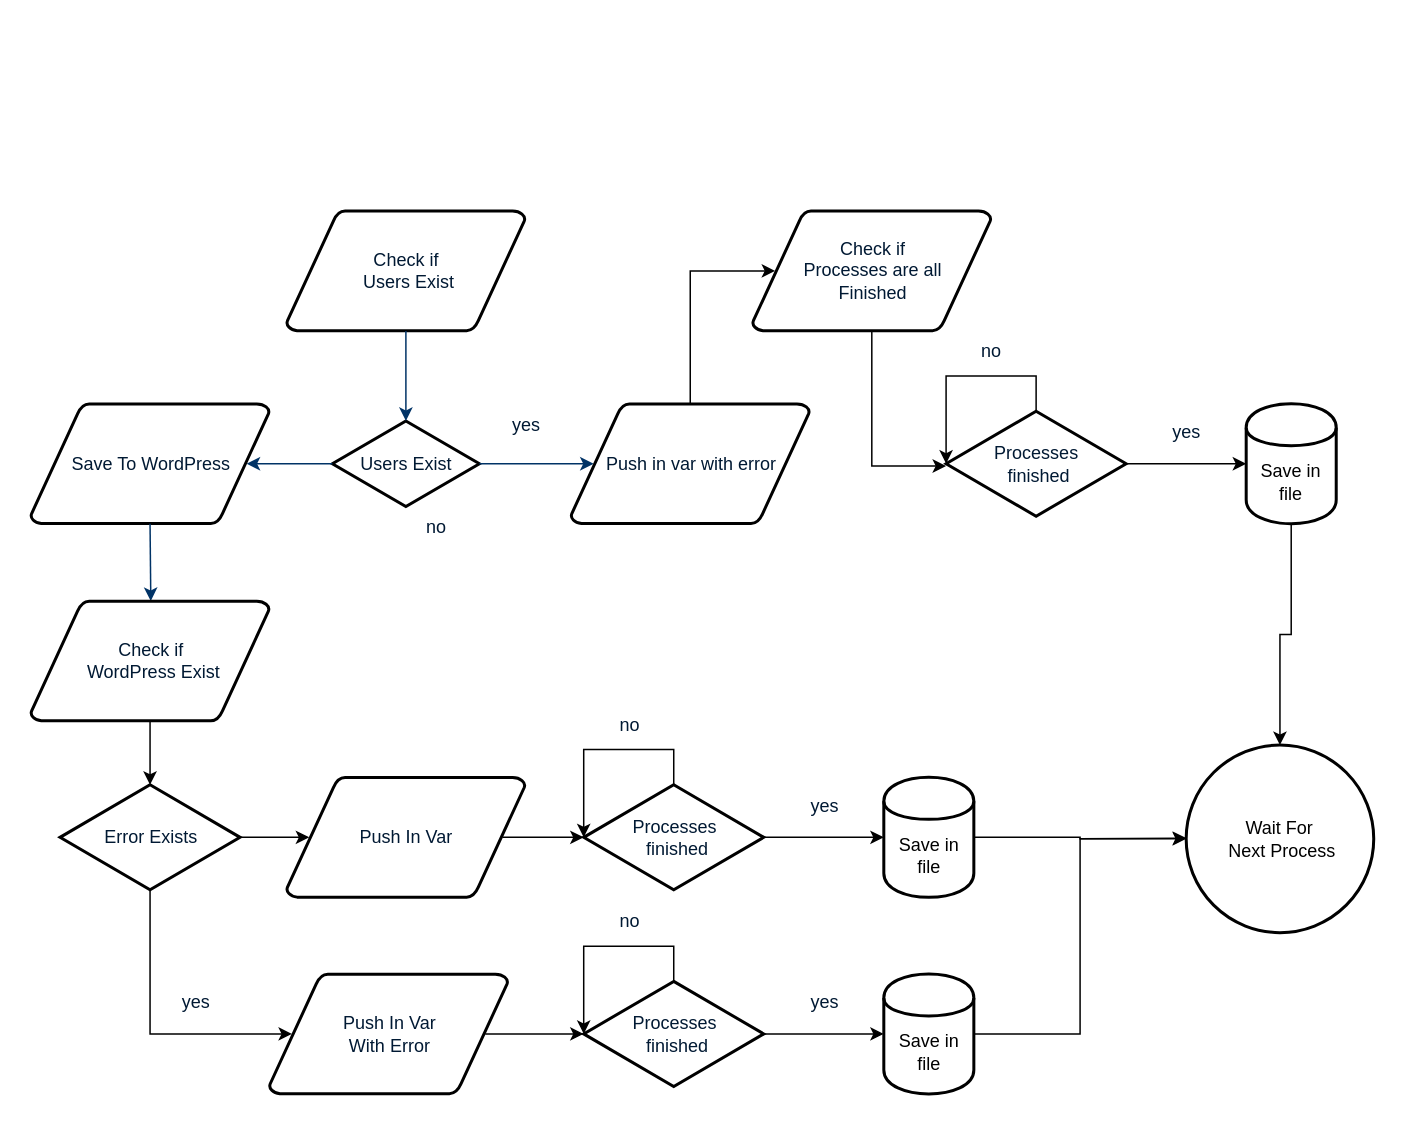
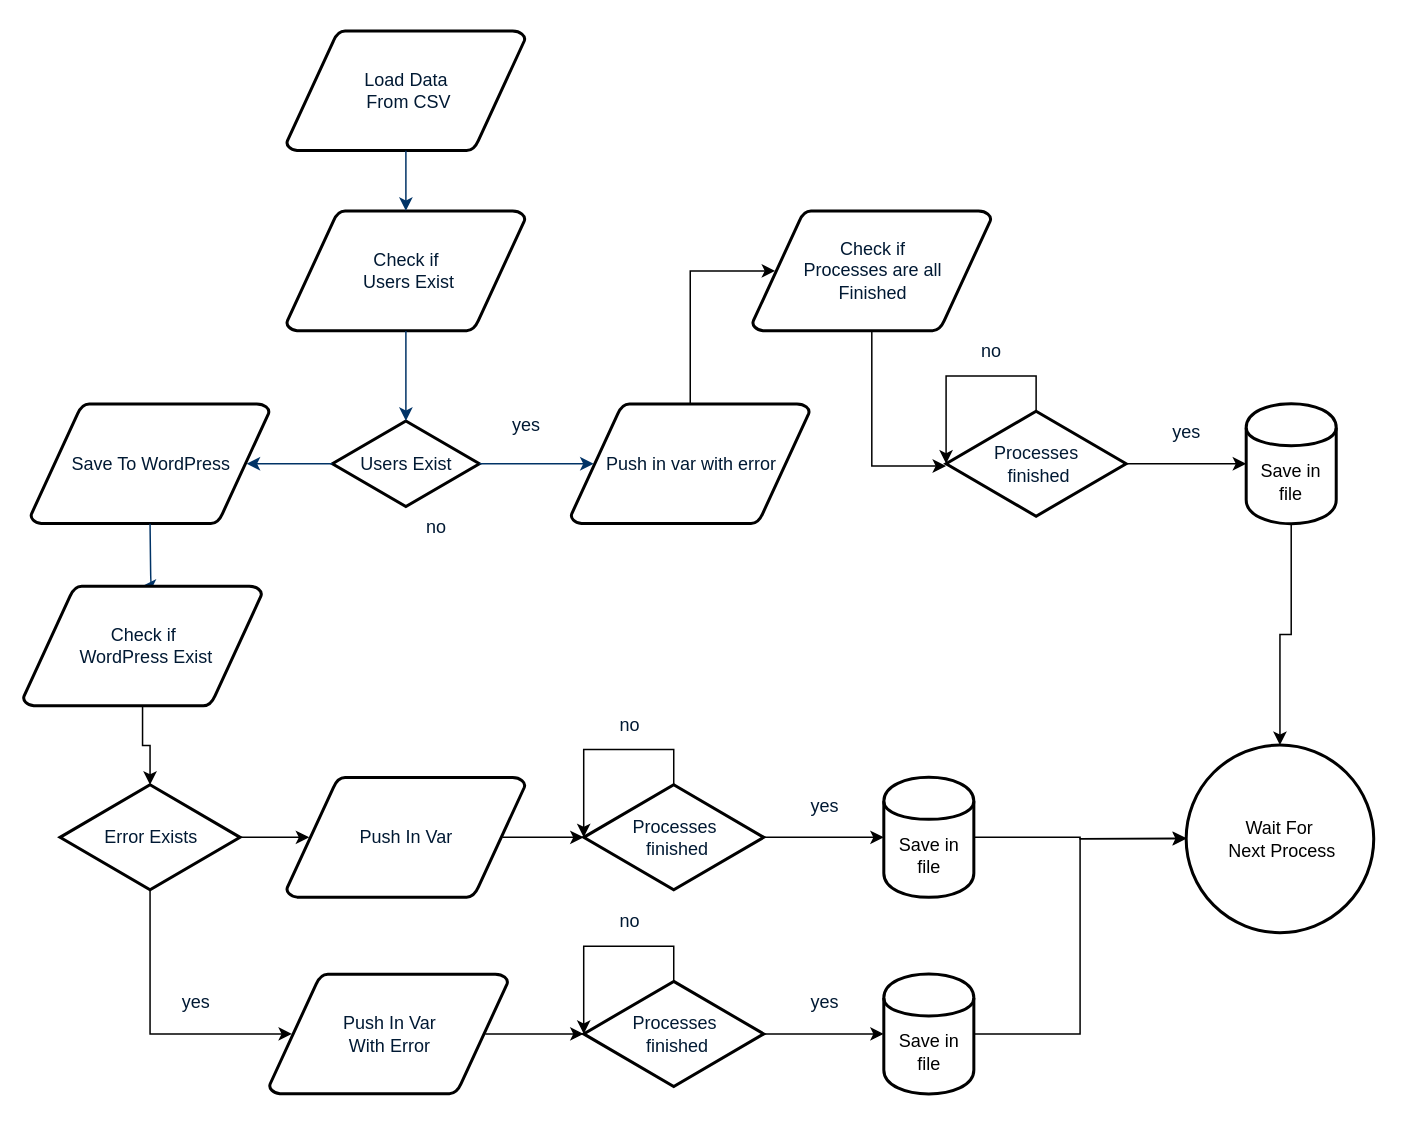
  <mxCell id="0" />
  <mxCell id="1" parent="0" />
+ <mxCell id="2" value="Load Data&lt;br&gt;&amp;nbsp;From CSV" style="shape=mxgraph.flowchart.data;fillColor=#FFFFFF;strokeColor=#000000;strokeWidth=2;gradientColor=none;gradientDirection=north;fontColor=#001933;fontStyle=0;html=1;" parent="1" vertex="1"><mxGeometry x="190.5" y="20" width="159" height="80" as="geometry" /></mxCell>
  <mxCell id="3" value="Check if&lt;br&gt;&amp;nbsp;Users Exist" style="shape=mxgraph.flowchart.data;fillColor=#FFFFFF;strokeColor=#000000;strokeWidth=2;gradientColor=none;gradientDirection=north;fontColor=#001933;fontStyle=0;html=1;" parent="1" vertex="1"><mxGeometry x="190.5" y="140" width="159" height="80" as="geometry" /></mxCell>
  <mxCell id="4" value="Users Exist" style="shape=mxgraph.flowchart.decision;fillColor=#FFFFFF;strokeColor=#000000;strokeWidth=2;gradientColor=none;gradientDirection=north;fontColor=#001933;fontStyle=0;html=1;" parent="1" vertex="1"><mxGeometry x="221" y="280" width="98" height="57" as="geometry" /></mxCell>
+ <mxCell id="5" style="fontColor=#001933;fontStyle=1;strokeColor=#003366;strokeWidth=1;html=1;" parent="1" source="2" target="3" edge="1"><mxGeometry relative="1" as="geometry" /></mxCell>
  <mxCell id="6" style="entryX=0.5;entryY=0;entryPerimeter=0;fontColor=#001933;fontStyle=1;strokeColor=#003366;strokeWidth=1;html=1;" parent="1" source="3" target="4" edge="1"><mxGeometry relative="1" as="geometry" /></mxCell>
  <mxCell id="7" value="" style="edgeStyle=elbowEdgeStyle;elbow=horizontal;fontColor=#001933;fontStyle=1;strokeColor=#003366;strokeWidth=1;html=1;entryX=0.905;entryY=0.5;entryDx=0;entryDy=0;entryPerimeter=0;" parent="1" source="4" target="22" edge="1"><mxGeometry y="-50" width="100" height="100" as="geometry"><mxPoint y="-10" as="sourcePoint" x="-50" /><mxPoint x="270" y="400" as="targetPoint" /></mxGeometry></mxCell>
  <mxCell id="8" value="no" style="text;fontColor=#001933;fontStyle=0;html=1;strokeColor=none;gradientColor=none;fillColor=none;strokeWidth=2;align=center;" parent="1" vertex="1"><mxGeometry x="270" y="337" width="40" height="26" as="geometry" /></mxCell>
  <mxCell id="9" value="yes" style="text;fontColor=#001933;fontStyle=0;html=1;strokeColor=none;gradientColor=none;fillColor=none;strokeWidth=2;align=center;" vertex="1" parent="1"><mxGeometry x="329.5" y="268.5" width="40" height="26" as="geometry" /></mxCell>
  <mxCell id="10" value="" style="edgeStyle=elbowEdgeStyle;elbow=horizontal;fontColor=#001933;fontStyle=1;strokeColor=#003366;strokeWidth=1;html=1;exitX=1;exitY=0.5;exitDx=0;exitDy=0;exitPerimeter=0;entryX=0.095;entryY=0.5;entryDx=0;entryDy=0;entryPerimeter=0;" edge="1" parent="1" source="4" target="12"><mxGeometry x="10" y="-40" width="100" height="100" as="geometry"><mxPoint x="280" y="347" as="sourcePoint" /><mxPoint x="390" y="309" as="targetPoint" /></mxGeometry></mxCell>
  <mxCell id="11" style="edgeStyle=orthogonalEdgeStyle;rounded=0;orthogonalLoop=1;jettySize=auto;html=1;exitX=0.5;exitY=0;exitDx=0;exitDy=0;exitPerimeter=0;entryX=0.095;entryY=0.5;entryDx=0;entryDy=0;entryPerimeter=0;" edge="1" parent="1" source="12" target="21"><mxGeometry relative="1" as="geometry"><Array as="points"><mxPoint x="460" y="180" /></Array></mxGeometry></mxCell>
  <mxCell id="12" value="Push in var with error" style="shape=mxgraph.flowchart.data;fillColor=#FFFFFF;strokeColor=#000000;strokeWidth=2;gradientColor=none;gradientDirection=north;fontColor=#001933;fontStyle=0;html=1;" vertex="1" parent="1"><mxGeometry x="380" y="268.5" width="159" height="80" as="geometry" /></mxCell>
  <mxCell id="13" style="edgeStyle=orthogonalEdgeStyle;rounded=0;orthogonalLoop=1;jettySize=auto;html=1;exitX=1;exitY=0.5;exitDx=0;exitDy=0;exitPerimeter=0;entryX=0;entryY=0.5;entryDx=0;entryDy=0;" edge="1" parent="1" source="14" target="16"><mxGeometry relative="1" as="geometry" /></mxCell>
  <mxCell id="14" value="Processes&lt;br&gt;&amp;nbsp;finished" style="shape=mxgraph.flowchart.decision;fillColor=#FFFFFF;strokeColor=#000000;strokeWidth=2;gradientColor=none;gradientDirection=north;fontColor=#001933;fontStyle=0;html=1;" vertex="1" parent="1"><mxGeometry x="630" y="273.5" width="120" height="70" as="geometry" /></mxCell>
  <mxCell id="15" style="edgeStyle=orthogonalEdgeStyle;rounded=0;orthogonalLoop=1;jettySize=auto;html=1;exitX=0.5;exitY=1;exitDx=0;exitDy=0;entryX=0.5;entryY=0;entryDx=0;entryDy=0;" edge="1" parent="1" source="16" target="48"><mxGeometry relative="1" as="geometry" /></mxCell>
  <mxCell id="16" value="Save in file" style="shape=cylinder;whiteSpace=wrap;html=1;boundedLbl=1;backgroundOutline=1;strokeWidth=2;" vertex="1" parent="1"><mxGeometry x="830" y="268.5" width="60" height="80" as="geometry" /></mxCell>
  <mxCell id="17" value="yes" style="text;fontColor=#001933;fontStyle=0;html=1;strokeColor=none;gradientColor=none;fillColor=none;strokeWidth=2;align=center;" vertex="1" parent="1"><mxGeometry x="770" y="273.5" width="40" height="26" as="geometry" /></mxCell>
  <mxCell id="18" style="edgeStyle=orthogonalEdgeStyle;rounded=0;orthogonalLoop=1;jettySize=auto;html=1;exitX=0.5;exitY=0;exitDx=0;exitDy=0;exitPerimeter=0;entryX=0;entryY=0.5;entryDx=0;entryDy=0;entryPerimeter=0;" edge="1" parent="1" source="14" target="14"><mxGeometry relative="1" as="geometry"><mxPoint x="760" y="319" as="sourcePoint" /><mxPoint x="840" y="319" as="targetPoint" /><Array as="points"><mxPoint x="690" y="250" /><mxPoint x="630" y="250" /></Array></mxGeometry></mxCell>
  <mxCell id="19" value="no" style="text;fontColor=#001933;fontStyle=0;html=1;strokeColor=none;gradientColor=none;fillColor=none;strokeWidth=2;align=center;" vertex="1" parent="1"><mxGeometry x="640" y="220" width="40" height="26" as="geometry" /></mxCell>
  <mxCell id="20" style="edgeStyle=orthogonalEdgeStyle;rounded=0;orthogonalLoop=1;jettySize=auto;html=1;exitX=0.5;exitY=1;exitDx=0;exitDy=0;exitPerimeter=0;" edge="1" parent="1" source="21"><mxGeometry relative="1" as="geometry"><mxPoint x="630" y="310" as="targetPoint" /><Array as="points"><mxPoint x="581" y="310" /></Array></mxGeometry></mxCell>
  <mxCell id="21" value="Check if&lt;br&gt;Processes are all &lt;br&gt;Finished" style="shape=mxgraph.flowchart.data;fillColor=#FFFFFF;strokeColor=#000000;strokeWidth=2;gradientColor=none;gradientDirection=north;fontColor=#001933;fontStyle=0;html=1;" vertex="1" parent="1"><mxGeometry x="501" y="140" width="159" height="80" as="geometry" /></mxCell>
  <mxCell id="22" value="Save To WordPress" style="shape=mxgraph.flowchart.data;fillColor=#FFFFFF;strokeColor=#000000;strokeWidth=2;gradientColor=none;gradientDirection=north;fontColor=#001933;fontStyle=0;html=1;" vertex="1" parent="1"><mxGeometry x="20" y="268.5" width="159" height="80" as="geometry" /></mxCell>
  <mxCell id="23" value="Push In Var &lt;br&gt;With Error" style="shape=mxgraph.flowchart.data;fillColor=#FFFFFF;strokeColor=#000000;strokeWidth=2;gradientColor=none;gradientDirection=north;fontColor=#001933;fontStyle=0;html=1;" vertex="1" parent="1"><mxGeometry x="179" y="648.5" width="159" height="80" as="geometry" /></mxCell>
  <mxCell id="24" value="" style="edgeStyle=elbowEdgeStyle;elbow=horizontal;fontColor=#001933;fontStyle=1;strokeColor=#003366;strokeWidth=1;html=1;exitX=0.5;exitY=1;exitDx=0;exitDy=0;exitPerimeter=0;entryX=0.5;entryY=0;entryDx=0;entryDy=0;entryPerimeter=0;" edge="1" parent="1" source="22" target="34"><mxGeometry x="10" y="10" width="100" height="100" as="geometry"><mxPoint x="220" y="540" as="sourcePoint" /><mxPoint x="320" y="550" as="targetPoint" /><Array as="points"><mxPoint x="100" y="370" /></Array></mxGeometry></mxCell>
  <mxCell id="25" style="edgeStyle=orthogonalEdgeStyle;rounded=0;orthogonalLoop=1;jettySize=auto;html=1;exitX=1;exitY=0.5;exitDx=0;exitDy=0;exitPerimeter=0;entryX=0;entryY=0.5;entryDx=0;entryDy=0;" edge="1" parent="1" source="26" target="28"><mxGeometry relative="1" as="geometry" /></mxCell>
  <mxCell id="26" value="Processes&lt;br&gt;&amp;nbsp;finished" style="shape=mxgraph.flowchart.decision;fillColor=#FFFFFF;strokeColor=#000000;strokeWidth=2;gradientColor=none;gradientDirection=north;fontColor=#001933;fontStyle=0;html=1;" vertex="1" parent="1"><mxGeometry x="388.5" y="653.5" width="120" height="70" as="geometry" /></mxCell>
  <mxCell id="27" style="edgeStyle=orthogonalEdgeStyle;rounded=0;orthogonalLoop=1;jettySize=auto;html=1;exitX=1;exitY=0.5;exitDx=0;exitDy=0;entryX=0;entryY=0.5;entryDx=0;entryDy=0;" edge="1" parent="1" source="28" target="48"><mxGeometry relative="1" as="geometry" /></mxCell>
  <mxCell id="28" value="Save in file" style="shape=cylinder;whiteSpace=wrap;html=1;boundedLbl=1;backgroundOutline=1;strokeWidth=2;" vertex="1" parent="1"><mxGeometry x="588.5" y="648.5" width="60" height="80" as="geometry" /></mxCell>
  <mxCell id="29" value="yes" style="text;fontColor=#001933;fontStyle=0;html=1;strokeColor=none;gradientColor=none;fillColor=none;strokeWidth=2;align=center;" vertex="1" parent="1"><mxGeometry x="528.5" y="653.5" width="40" height="26" as="geometry" /></mxCell>
  <mxCell id="30" style="edgeStyle=orthogonalEdgeStyle;rounded=0;orthogonalLoop=1;jettySize=auto;html=1;exitX=0.5;exitY=0;exitDx=0;exitDy=0;exitPerimeter=0;entryX=0;entryY=0.5;entryDx=0;entryDy=0;entryPerimeter=0;" edge="1" parent="1" source="26" target="26"><mxGeometry relative="1" as="geometry"><mxPoint x="518.5" y="699" as="sourcePoint" /><mxPoint x="598.5" y="699" as="targetPoint" /><Array as="points"><mxPoint x="448.5" y="630" /><mxPoint x="388.5" y="630" /></Array></mxGeometry></mxCell>
  <mxCell id="31" value="no" style="text;fontColor=#001933;fontStyle=0;html=1;strokeColor=none;gradientColor=none;fillColor=none;strokeWidth=2;align=center;" vertex="1" parent="1"><mxGeometry x="398.5" y="600" width="40" height="26" as="geometry" /></mxCell>
  <mxCell id="32" style="edgeStyle=orthogonalEdgeStyle;rounded=0;orthogonalLoop=1;jettySize=auto;html=1;exitX=0.905;exitY=0.5;exitDx=0;exitDy=0;exitPerimeter=0;entryX=0;entryY=0.5;entryDx=0;entryDy=0;entryPerimeter=0;" edge="1" parent="1" source="23" target="26"><mxGeometry relative="1" as="geometry"><mxPoint x="287.5" y="858.5" as="targetPoint" /><mxPoint x="238.5" y="768.5" as="sourcePoint" /><Array as="points"><mxPoint x="388.5" y="688.5" /></Array></mxGeometry></mxCell>
  <mxCell id="33" style="edgeStyle=orthogonalEdgeStyle;rounded=0;orthogonalLoop=1;jettySize=auto;html=1;exitX=0.5;exitY=1;exitDx=0;exitDy=0;exitPerimeter=0;entryX=0.5;entryY=0;entryDx=0;entryDy=0;entryPerimeter=0;" edge="1" parent="1" source="34" target="36"><mxGeometry relative="1" as="geometry" /></mxCell>
- <mxCell id="34" value="Check if&lt;br&gt;&amp;nbsp;WordPress Exist" style="shape=mxgraph.flowchart.data;fillColor=#FFFFFF;strokeColor=#000000;strokeWidth=2;gradientColor=none;gradientDirection=north;fontColor=#001933;fontStyle=0;html=1;" vertex="1" parent="1"><mxGeometry x="20" y="400" width="159" height="80" as="geometry" /></mxCell>
+ <mxCell id="34" value="Check if&lt;br&gt;&amp;nbsp;WordPress Exist" style="shape=mxgraph.flowchart.data;fillColor=#FFFFFF;strokeColor=#000000;strokeWidth=2;gradientColor=none;gradientDirection=north;fontColor=#001933;fontStyle=0;html=1;" vertex="1" parent="1"><mxGeometry x="15" y="390" width="159" height="80" as="geometry" /></mxCell>
  <mxCell id="35" style="edgeStyle=orthogonalEdgeStyle;rounded=0;orthogonalLoop=1;jettySize=auto;html=1;exitX=1;exitY=0.5;exitDx=0;exitDy=0;exitPerimeter=0;entryX=0.095;entryY=0.5;entryDx=0;entryDy=0;entryPerimeter=0;" edge="1" parent="1" source="36" target="40"><mxGeometry relative="1" as="geometry" /></mxCell>
  <mxCell id="36" value="Error Exists" style="shape=mxgraph.flowchart.decision;fillColor=#FFFFFF;strokeColor=#000000;strokeWidth=2;gradientColor=none;gradientDirection=north;fontColor=#001933;fontStyle=0;html=1;" vertex="1" parent="1"><mxGeometry x="39.5" y="522.5" width="120" height="70" as="geometry" /></mxCell>
  <mxCell id="37" style="edgeStyle=orthogonalEdgeStyle;rounded=0;orthogonalLoop=1;jettySize=auto;html=1;exitX=0.5;exitY=1;exitDx=0;exitDy=0;exitPerimeter=0;entryX=0.095;entryY=0.5;entryDx=0;entryDy=0;entryPerimeter=0;" edge="1" parent="1" source="36" target="23"><mxGeometry relative="1" as="geometry"><mxPoint x="530" y="630" as="sourcePoint" /><mxPoint x="110" y="680" as="targetPoint" /><Array as="points"><mxPoint x="100" y="689" /></Array></mxGeometry></mxCell>
  <mxCell id="38" value="yes" style="text;fontColor=#001933;fontStyle=0;html=1;strokeColor=none;gradientColor=none;fillColor=none;strokeWidth=2;align=center;" vertex="1" parent="1"><mxGeometry x="110" y="653.5" width="40" height="26" as="geometry" /></mxCell>
  <mxCell id="39" style="edgeStyle=orthogonalEdgeStyle;rounded=0;orthogonalLoop=1;jettySize=auto;html=1;exitX=0.905;exitY=0.5;exitDx=0;exitDy=0;exitPerimeter=0;entryX=0;entryY=0.5;entryDx=0;entryDy=0;entryPerimeter=0;" edge="1" parent="1" source="40" target="42"><mxGeometry relative="1" as="geometry" /></mxCell>
  <mxCell id="40" value="Push In Var" style="shape=mxgraph.flowchart.data;fillColor=#FFFFFF;strokeColor=#000000;strokeWidth=2;gradientColor=none;gradientDirection=north;fontColor=#001933;fontStyle=0;html=1;" vertex="1" parent="1"><mxGeometry x="190.5" y="517.5" width="159" height="80" as="geometry" /></mxCell>
  <mxCell id="41" style="edgeStyle=orthogonalEdgeStyle;rounded=0;orthogonalLoop=1;jettySize=auto;html=1;exitX=1;exitY=0.5;exitDx=0;exitDy=0;exitPerimeter=0;entryX=0;entryY=0.5;entryDx=0;entryDy=0;" edge="1" parent="1" source="42" target="44"><mxGeometry relative="1" as="geometry" /></mxCell>
  <mxCell id="42" value="Processes&lt;br&gt;&amp;nbsp;finished" style="shape=mxgraph.flowchart.decision;fillColor=#FFFFFF;strokeColor=#000000;strokeWidth=2;gradientColor=none;gradientDirection=north;fontColor=#001933;fontStyle=0;html=1;" vertex="1" parent="1"><mxGeometry x="388.5" y="522.5" width="120" height="70" as="geometry" /></mxCell>
  <mxCell id="43" style="edgeStyle=orthogonalEdgeStyle;rounded=0;orthogonalLoop=1;jettySize=auto;html=1;exitX=1;exitY=0.5;exitDx=0;exitDy=0;" edge="1" parent="1" source="44"><mxGeometry relative="1" as="geometry"><mxPoint x="790" y="558" as="targetPoint" /></mxGeometry></mxCell>
  <mxCell id="44" value="Save in file" style="shape=cylinder;whiteSpace=wrap;html=1;boundedLbl=1;backgroundOutline=1;strokeWidth=2;" vertex="1" parent="1"><mxGeometry x="588.5" y="517.5" width="60" height="80" as="geometry" /></mxCell>
  <mxCell id="45" value="yes" style="text;fontColor=#001933;fontStyle=0;html=1;strokeColor=none;gradientColor=none;fillColor=none;strokeWidth=2;align=center;" vertex="1" parent="1"><mxGeometry x="528.5" y="522.5" width="40" height="26" as="geometry" /></mxCell>
  <mxCell id="46" style="edgeStyle=orthogonalEdgeStyle;rounded=0;orthogonalLoop=1;jettySize=auto;html=1;exitX=0.5;exitY=0;exitDx=0;exitDy=0;exitPerimeter=0;entryX=0;entryY=0.5;entryDx=0;entryDy=0;entryPerimeter=0;" edge="1" parent="1" source="42" target="42"><mxGeometry relative="1" as="geometry"><mxPoint x="518.5" y="568" as="sourcePoint" /><mxPoint x="598.5" y="568" as="targetPoint" /><Array as="points"><mxPoint x="448.5" y="499" /><mxPoint x="388.5" y="499" /></Array></mxGeometry></mxCell>
  <mxCell id="47" value="no" style="text;fontColor=#001933;fontStyle=0;html=1;strokeColor=none;gradientColor=none;fillColor=none;strokeWidth=2;align=center;" vertex="1" parent="1"><mxGeometry x="398.5" y="469" width="40" height="26" as="geometry" /></mxCell>
  <mxCell id="48" value="Wait For&lt;br&gt;&amp;nbsp;Next Process" style="ellipse;whiteSpace=wrap;html=1;aspect=fixed;strokeWidth=2;" vertex="1" parent="1"><mxGeometry x="790" y="496" width="125" height="125" as="geometry" /></mxCell>
